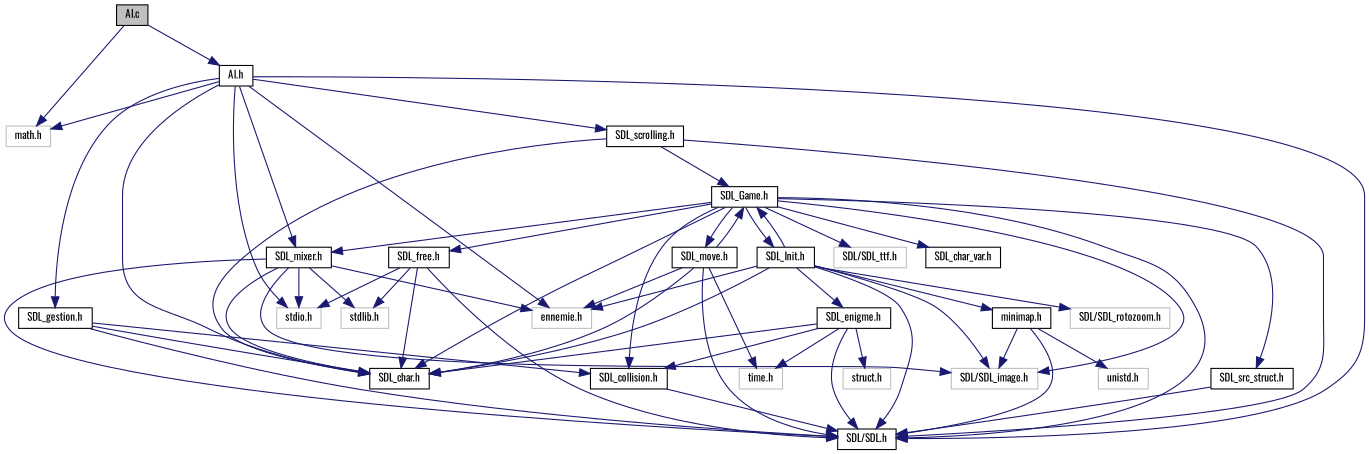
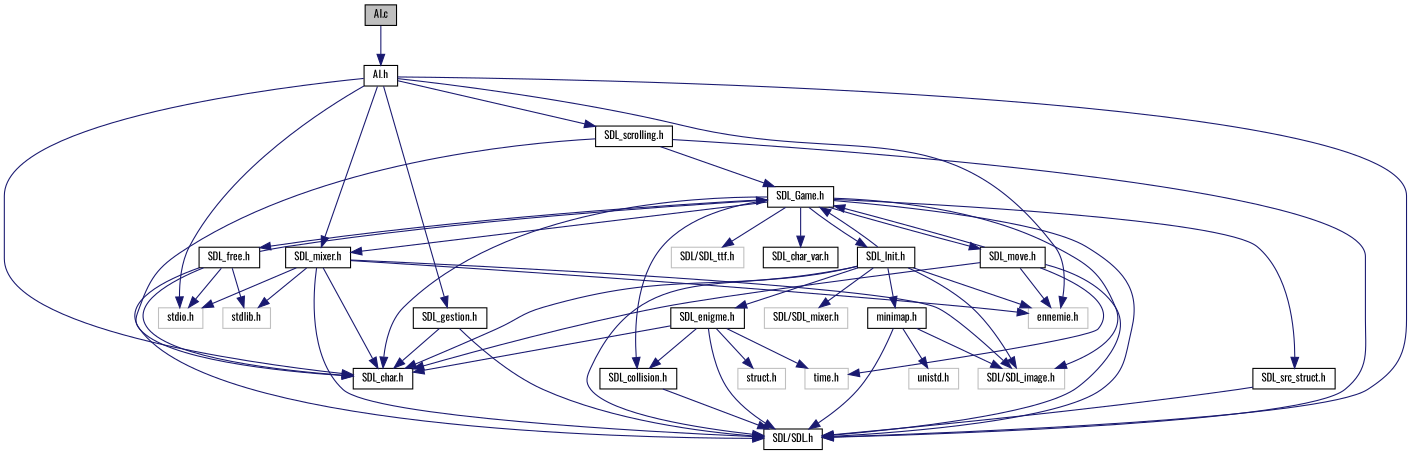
  digraph {
    fontname=Oswald
    node [color=black fillcolor=white fontname=Oswald fontsize=10 shape=record style=filled]
    edge [color=midnightblue fontname=Oswald fontsize=10 labelfontname=Roboto labelfontsize=10 style=solid]
    n1 [fillcolor=grey75 fontcolor=black height=0.2 label="AI.c" width=0.4]
    n2 [height=0.2 label="AI.h" width=0.4]
-   n3 [color=grey75 height=0.2 label="math.h" width=0.4]
    n4 [color=grey75 height=0.2 label="stdio.h" width=0.4]
    n5 [height=0.2 label="SDL/SDL.h" width=0.4]
    n6 [height=0.2 label="SDL_char.h" width=0.4]
    n7 [color=grey75 height=0.2 label="ennemie.h" width=0.4]
    n8 [height=0.2 label="SDL_gestion.h" width=0.4]
    n9 [height=0.2 label="SDL_mixer.h" width=0.4]
    n10 [height=0.2 label="SDL_scrolling.h" width=0.4]
    n11 [color=grey75 height=0.2 label="SDL/SDL_image.h" width=0.4]
    n12 [height=0.2 label="SDL_collision.h" width=0.4]
    n13 [height=0.2 label="SDL_move.h" width=0.4]
    n14 [color=grey75 height=0.2 label="time.h" width=0.4]
    n15 [height=0.2 label="SDL_Game.h" width=0.4]
    n16 [color=grey75 height=0.2 label="stdlib.h" width=0.4]
    n17 [color=grey75 height=0.2 label="SDL/SDL_ttf.h" width=0.4]
    n18 [height=0.2 label="SDL_src_struct.h" width=0.4]
    n19 [height=0.2 label="SDL_free.h" width=0.4]
    n20 [height=0.2 label="SDL_Init.h" width=0.4]
    n21 [height=0.2 label="SDL_char_var.h" width=0.4]
    n22 [height=0.2 label="SDL_enigme.h" width=0.4]
    n23 [height=0.2 label="minimap.h" width=0.4]
-   n24 [color=grey75 height=0.2 label="SDL/SDL_rotozoom.h" width=0.4]
+   n24 [color=grey75 height=0.2 label="SDL/SDL_mixer.h" width=0.4]
    n25 [color=grey75 height=0.2 label="struct.h" width=0.4]
    n26 [color=grey75 height=0.2 label="unistd.h" width=0.4]
    n1 -> n2
-   n1 -> n3
-   n2 -> n3
    n2 -> n4
    n2 -> n5
    n2 -> n6
    n2 -> n7
    n2 -> n8
    n2 -> n9
    n2 -> n10
    n8 -> n5
    n8 -> n6
-   n8 -> n12
    n9 -> n4
    n9 -> n5
    n9 -> n6
    n9 -> n7
    n9 -> n11
    n9 -> n16
    n10 -> n5
    n10 -> n6
    n10 -> n15
    n12 -> n5
    n13 -> n5
    n13 -> n6
    n13 -> n7
    n13 -> n14
    n13 -> n15
    n15 -> n5
    n15 -> n6
    n15 -> n9
    n15 -> n11
    n15 -> n12
    n15 -> n13
    n15 -> n17
    n15 -> n18
    n15 -> n19
    n15 -> n20
    n15 -> n21
    n18 -> n5
    n19 -> n4
    n19 -> n5
    n19 -> n6
+   n19 -> n15
    n19 -> n16
    n20 -> n5
    n20 -> n6
    n20 -> n7
    n20 -> n11
    n20 -> n15
    n20 -> n22
    n20 -> n23
    n20 -> n24
    n22 -> n5
    n22 -> n6
    n22 -> n12
    n22 -> n14
    n22 -> n25
    n23 -> n5
    n23 -> n11
    n23 -> n26
  }
